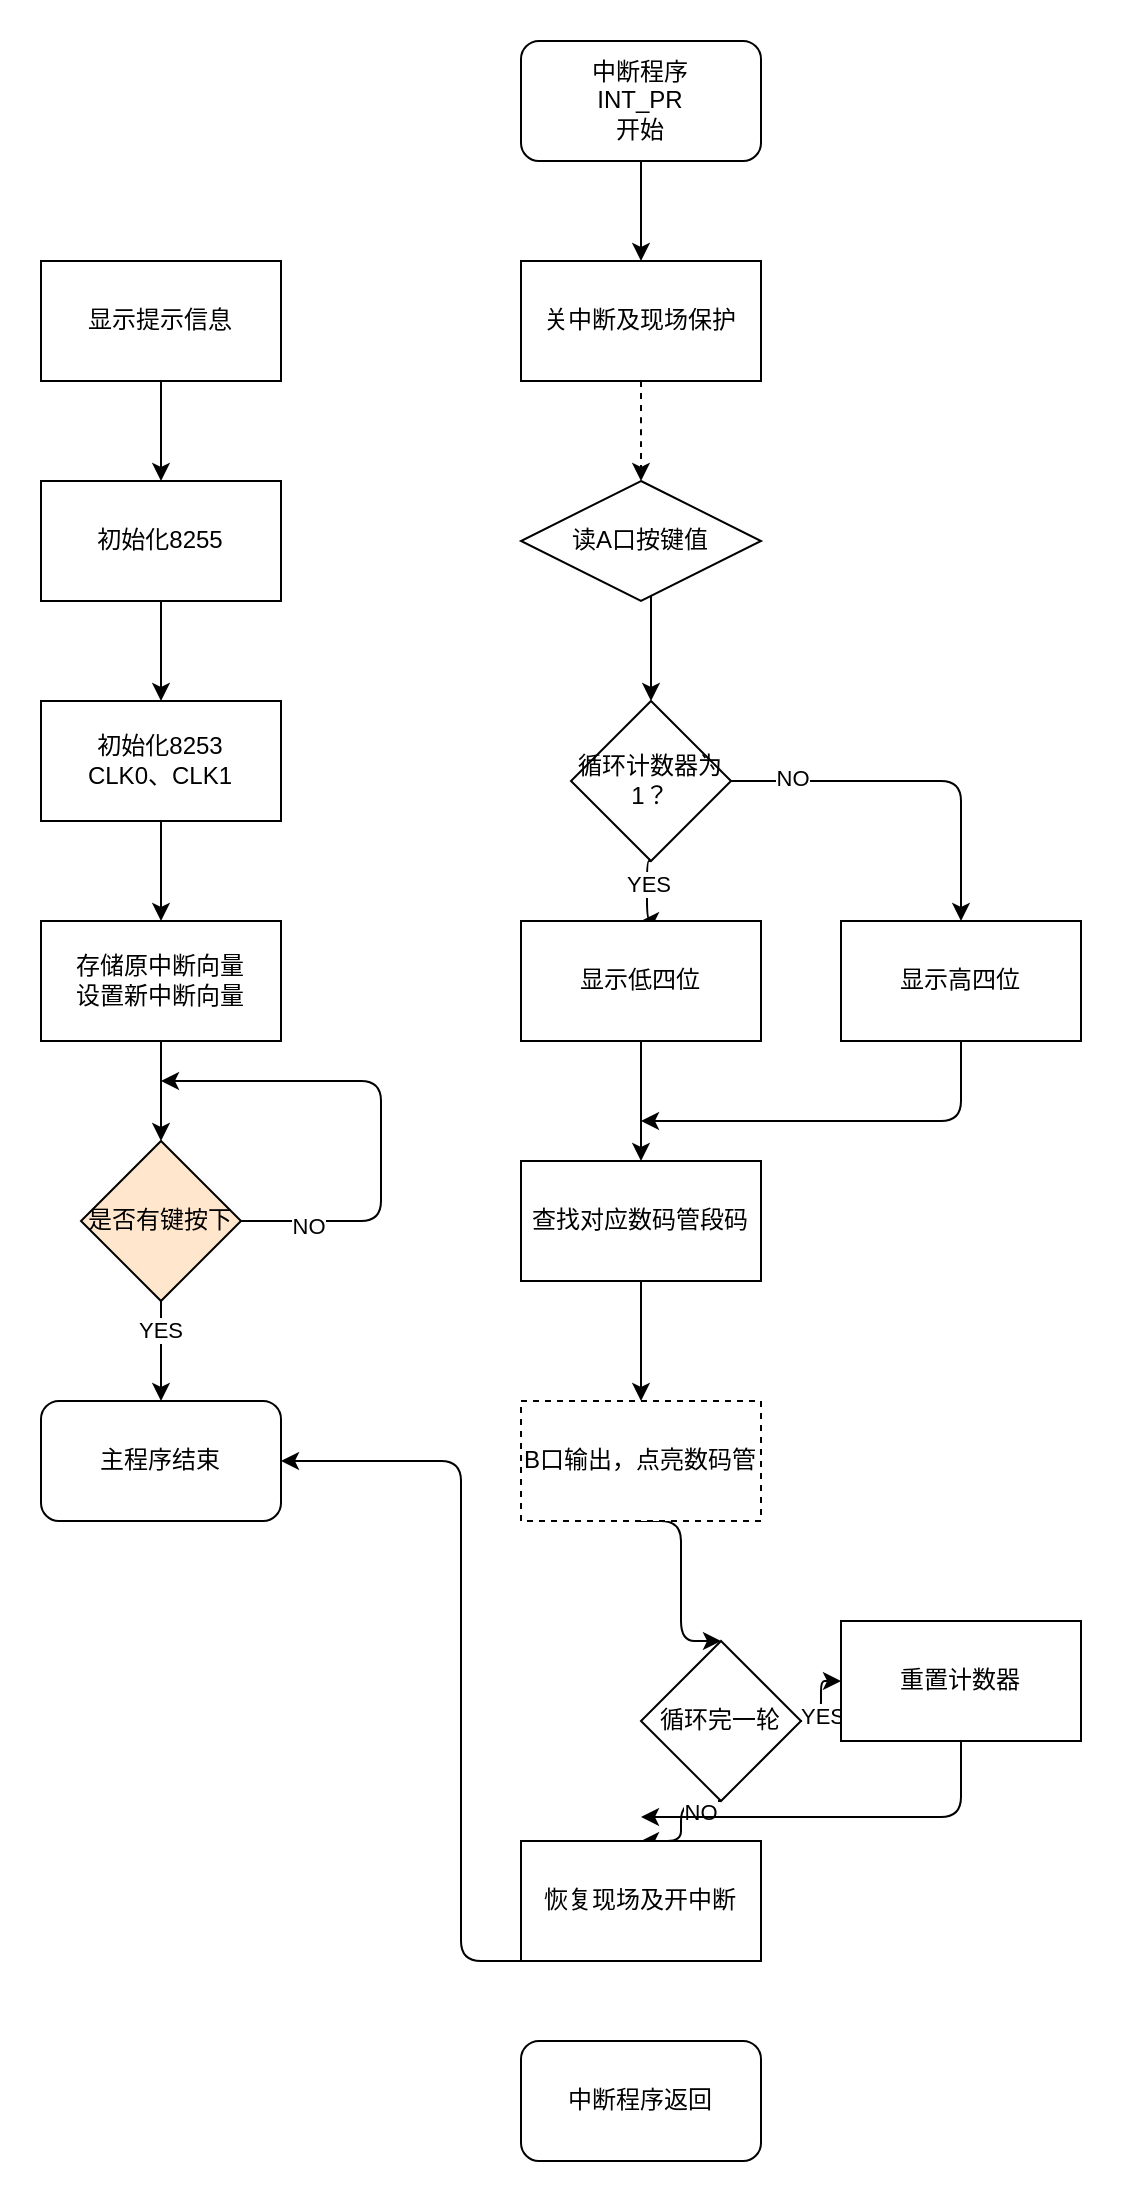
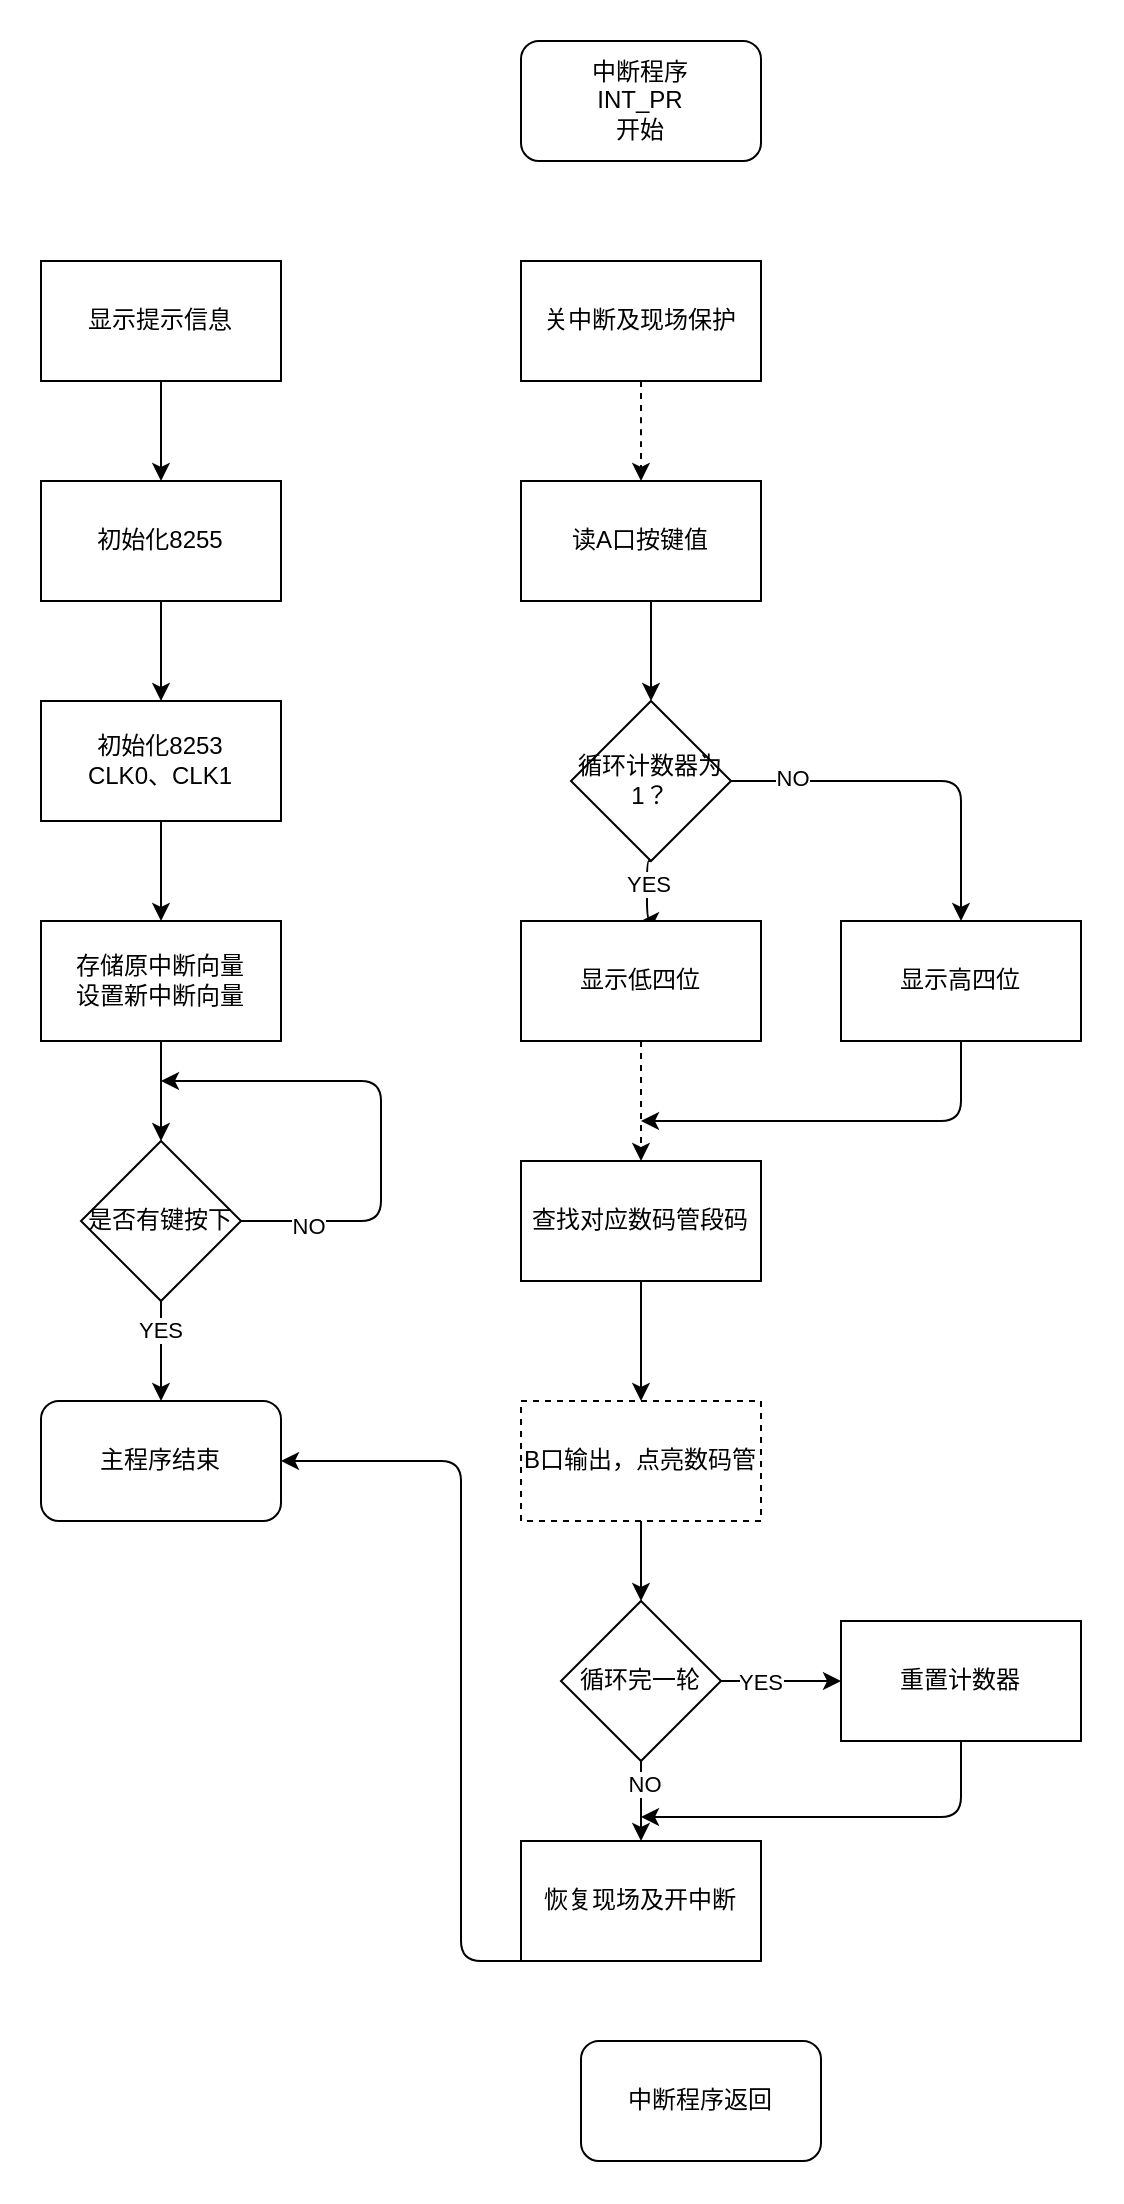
  <mxCell id="0" />
  <mxCell id="1" parent="0" />
  <mxCell id="2" value="" style="edgeStyle=orthogonalEdgeStyle;orthogonalLoop=1;jettySize=auto;html=1;noEdgeStyle=1;orthogonal=1;" parent="1" source="3" target="5" edge="1"><mxGeometry relative="1" as="geometry" /></mxCell>
  <mxCell id="3" value="显示提示信息" style="whiteSpace=wrap;html=1;" parent="1" vertex="1"><mxGeometry x="20" y="130" width="120" height="60" as="geometry" /></mxCell>
  <mxCell id="4" value="" style="edgeStyle=orthogonalEdgeStyle;orthogonalLoop=1;jettySize=auto;html=1;noEdgeStyle=1;orthogonal=1;" parent="1" source="5" target="7" edge="1"><mxGeometry relative="1" as="geometry" /></mxCell>
  <mxCell id="5" value="初始化8255" style="whiteSpace=wrap;html=1;" parent="1" vertex="1"><mxGeometry x="20" y="240" width="120" height="60" as="geometry" /></mxCell>
  <mxCell id="6" value="" style="edgeStyle=orthogonalEdgeStyle;orthogonalLoop=1;jettySize=auto;html=1;noEdgeStyle=1;orthogonal=1;" parent="1" source="7" target="9" edge="1"><mxGeometry relative="1" as="geometry" /></mxCell>
  <mxCell id="7" value="初始化8253&lt;br&gt;CLK0、CLK1" style="whiteSpace=wrap;html=1;" parent="1" vertex="1"><mxGeometry x="20" y="350" width="120" height="60" as="geometry" /></mxCell>
  <mxCell id="8" value="" style="edgeStyle=orthogonalEdgeStyle;orthogonalLoop=1;jettySize=auto;html=1;noEdgeStyle=1;orthogonal=1;" parent="1" source="9" target="12" edge="1"><mxGeometry relative="1" as="geometry" /></mxCell>
  <mxCell id="9" value="存储原中断向量&lt;br&gt;设置新中断向量" style="whiteSpace=wrap;html=1;" parent="1" vertex="1"><mxGeometry x="20" y="460" width="120" height="60" as="geometry" /></mxCell>
  <mxCell id="10" style="edgeStyle=orthogonalEdgeStyle;orthogonalLoop=1;jettySize=auto;html=1;exitDx=0;exitDy=0;entryDx=0;entryDy=0;noEdgeStyle=1;orthogonal=1;" parent="1" source="12" target="13" edge="1"><mxGeometry relative="1" as="geometry" /></mxCell>
  <mxCell id="11" value="YES" style="edgeLabel;html=1;align=center;verticalAlign=middle;resizable=0;points=[];" parent="10" vertex="1" connectable="0"><mxGeometry x="-0.439" y="-1" relative="1" as="geometry"><mxPoint as="offset" /></mxGeometry></mxCell>
- <mxCell id="12" value="是否有键按下" style="rhombus;whiteSpace=wrap;html=1;fillColor=#ffe6cc;" parent="1" vertex="1"><mxGeometry x="40" y="570" width="80" height="80" as="geometry" /></mxCell>
+ <mxCell id="12" value="是否有键按下" style="rhombus;whiteSpace=wrap;html=1;" parent="1" vertex="1"><mxGeometry x="40" y="570" width="80" height="80" as="geometry" /></mxCell>
  <mxCell id="13" value="主程序结束" style="whiteSpace=wrap;html=1;rounded=1;" parent="1" vertex="1"><mxGeometry x="20" y="700" width="120" height="60" as="geometry" /></mxCell>
  <mxCell id="14" value="" style="endArrow=classic;html=1;exitX=1;exitY=0.5;exitDx=0;exitDy=0;edgeStyle=elbowEdgeStyle;" parent="1" source="12" edge="1"><mxGeometry width="50" height="50" relative="1" as="geometry"><mxPoint x="170" y="540" as="sourcePoint" /><mxPoint x="80" y="540" as="targetPoint" /><Array as="points"><mxPoint x="190" y="580" /></Array></mxGeometry></mxCell>
  <mxCell id="15" value="NO" style="edgeLabel;html=1;align=center;verticalAlign=middle;resizable=0;points=[];" parent="14" vertex="1" connectable="0"><mxGeometry x="-0.734" y="-2" relative="1" as="geometry"><mxPoint as="offset" /></mxGeometry></mxCell>
- <mxCell id="16" style="edgeStyle=elbowEdgeStyle;orthogonalLoop=1;jettySize=auto;html=1;exitX=0.5;exitY=1;exitDx=0;exitDy=0;entryX=0.5;entryY=0;entryDx=0;entryDy=0;" parent="1" source="17" target="19" edge="1"><mxGeometry relative="1" as="geometry" /></mxCell>
  <mxCell id="17" value="中断程序&lt;br&gt;INT_PR&lt;br&gt;开始" style="whiteSpace=wrap;html=1;rounded=1;" parent="1" vertex="1"><mxGeometry x="260" y="20" width="120" height="60" as="geometry" /></mxCell>
  <mxCell id="18" style="edgeStyle=elbowEdgeStyle;orthogonalLoop=1;jettySize=auto;html=1;exitX=0.5;exitY=1;exitDx=0;exitDy=0;entryX=0.5;entryY=0;entryDx=0;entryDy=0;dashed=1;" parent="1" source="19" target="21" edge="1"><mxGeometry relative="1" as="geometry" /></mxCell>
  <mxCell id="19" value="关中断及现场保护" style="whiteSpace=wrap;html=1;" parent="1" vertex="1"><mxGeometry x="260" y="130" width="120" height="60" as="geometry" /></mxCell>
  <mxCell id="20" value="" style="edgeStyle=elbowEdgeStyle;orthogonalLoop=1;jettySize=auto;html=1;" parent="1" source="21" target="26" edge="1"><mxGeometry relative="1" as="geometry" /></mxCell>
- <mxCell id="21" value="读A口按键值" style="rhombus;whiteSpace=wrap;html=1;" parent="1" vertex="1"><mxGeometry x="260" y="240" width="120" height="60" as="geometry" /></mxCell>
+ <mxCell id="21" value="读A口按键值" style="whiteSpace=wrap;html=1;" parent="1" vertex="1"><mxGeometry x="260" y="240" width="120" height="60" as="geometry" /></mxCell>
  <mxCell id="22" style="edgeStyle=elbowEdgeStyle;orthogonalLoop=1;jettySize=auto;html=1;exitX=0.5;exitY=1;exitDx=0;exitDy=0;entryX=0.5;entryY=0;entryDx=0;entryDy=0;" parent="1" source="26" target="28" edge="1"><mxGeometry relative="1" as="geometry" /></mxCell>
  <mxCell id="23" value="YES" style="edgeLabel;html=1;align=center;verticalAlign=middle;resizable=0;points=[];" parent="22" vertex="1" connectable="0"><mxGeometry x="-0.246" relative="1" as="geometry"><mxPoint as="offset" /></mxGeometry></mxCell>
  <mxCell id="24" style="edgeStyle=elbowEdgeStyle;orthogonalLoop=1;jettySize=auto;html=1;exitX=1;exitY=0.5;exitDx=0;exitDy=0;entryX=0.5;entryY=0;entryDx=0;entryDy=0;" parent="1" source="26" target="30" edge="1"><mxGeometry relative="1" as="geometry"><Array as="points"><mxPoint x="480" y="410" /></Array></mxGeometry></mxCell>
  <mxCell id="25" value="NO" style="edgeLabel;html=1;align=center;verticalAlign=middle;resizable=0;points=[];" parent="24" vertex="1" connectable="0"><mxGeometry x="-0.673" y="2" relative="1" as="geometry"><mxPoint as="offset" /></mxGeometry></mxCell>
  <mxCell id="26" value="循环计数器为1？" style="rhombus;whiteSpace=wrap;html=1;" parent="1" vertex="1"><mxGeometry x="285" y="350" width="80" height="80" as="geometry" /></mxCell>
- <mxCell id="27" style="edgeStyle=elbowEdgeStyle;orthogonalLoop=1;jettySize=auto;html=1;exitX=0.5;exitY=1;exitDx=0;exitDy=0;entryX=0.5;entryY=0;entryDx=0;entryDy=0;" parent="1" source="28" target="32" edge="1"><mxGeometry relative="1" as="geometry" /></mxCell>
+ <mxCell id="27" style="edgeStyle=elbowEdgeStyle;orthogonalLoop=1;jettySize=auto;html=1;exitX=0.5;exitY=1;exitDx=0;exitDy=0;entryX=0.5;entryY=0;entryDx=0;entryDy=0;dashed=1;" parent="1" source="28" target="32" edge="1"><mxGeometry relative="1" as="geometry" /></mxCell>
  <mxCell id="28" value="显示低四位" style="whiteSpace=wrap;html=1;" parent="1" vertex="1"><mxGeometry x="260" y="460" width="120" height="60" as="geometry" /></mxCell>
  <mxCell id="29" style="edgeStyle=elbowEdgeStyle;orthogonalLoop=1;jettySize=auto;html=1;exitX=0.5;exitY=1;exitDx=0;exitDy=0;" parent="1" source="30" edge="1"><mxGeometry relative="1" as="geometry"><mxPoint x="320" y="560" as="targetPoint" /><Array as="points"><mxPoint x="480" y="550" /><mxPoint x="450" y="550" /></Array></mxGeometry></mxCell>
  <mxCell id="30" value="显示高四位" style="whiteSpace=wrap;html=1;" parent="1" vertex="1"><mxGeometry x="420" y="460" width="120" height="60" as="geometry" /></mxCell>
  <mxCell id="31" style="edgeStyle=elbowEdgeStyle;orthogonalLoop=1;jettySize=auto;html=1;exitX=0.5;exitY=1;exitDx=0;exitDy=0;entryX=0.5;entryY=0;entryDx=0;entryDy=0;" parent="1" source="32" target="34" edge="1"><mxGeometry relative="1" as="geometry" /></mxCell>
  <mxCell id="32" value="查找对应数码管段码" style="whiteSpace=wrap;html=1;" parent="1" vertex="1"><mxGeometry x="260" y="580" width="120" height="60" as="geometry" /></mxCell>
  <mxCell id="33" style="edgeStyle=elbowEdgeStyle;orthogonalLoop=1;jettySize=auto;html=1;exitX=0.5;exitY=1;exitDx=0;exitDy=0;entryX=0.5;entryY=0;entryDx=0;entryDy=0;" parent="1" source="34" target="39" edge="1"><mxGeometry relative="1" as="geometry" /></mxCell>
  <mxCell id="34" value="B口输出，点亮数码管" style="whiteSpace=wrap;html=1;dashed=1;" parent="1" vertex="1"><mxGeometry x="260" y="700" width="120" height="60" as="geometry" /></mxCell>
  <mxCell id="35" style="edgeStyle=elbowEdgeStyle;orthogonalLoop=1;jettySize=auto;html=1;exitX=1;exitY=0.5;exitDx=0;exitDy=0;entryX=0;entryY=0.5;entryDx=0;entryDy=0;" parent="1" source="39" target="41" edge="1"><mxGeometry relative="1" as="geometry" /></mxCell>
  <mxCell id="36" value="YES" style="edgeLabel;html=1;align=center;verticalAlign=middle;resizable=0;points=[];" vertex="1" connectable="0" parent="35"><mxGeometry x="-0.372" relative="1" as="geometry"><mxPoint as="offset" /></mxGeometry></mxCell>
  <mxCell id="37" style="edgeStyle=elbowEdgeStyle;orthogonalLoop=1;jettySize=auto;html=1;exitX=0.5;exitY=1;exitDx=0;exitDy=0;entryX=0.5;entryY=0;entryDx=0;entryDy=0;" parent="1" source="39" target="43" edge="1"><mxGeometry relative="1" as="geometry" /></mxCell>
  <mxCell id="38" value="NO" style="edgeLabel;html=1;align=center;verticalAlign=middle;resizable=0;points=[];" vertex="1" connectable="0" parent="37"><mxGeometry x="-0.648" y="1" relative="1" as="geometry"><mxPoint y="4" as="offset" /></mxGeometry></mxCell>
- <mxCell id="39" value="循环完一轮" style="rhombus;whiteSpace=wrap;html=1;" parent="1" vertex="1"><mxGeometry x="320" y="820" width="80" height="80" as="geometry" /></mxCell>
+ <mxCell id="39" value="循环完一轮" style="rhombus;whiteSpace=wrap;html=1;" parent="1" vertex="1"><mxGeometry x="280" y="800" width="80" height="80" as="geometry" /></mxCell>
  <mxCell id="40" style="edgeStyle=elbowEdgeStyle;orthogonalLoop=1;jettySize=auto;html=1;exitX=0.5;exitY=1;exitDx=0;exitDy=0;" parent="1" source="41" edge="1"><mxGeometry relative="1" as="geometry"><mxPoint x="320" y="908" as="targetPoint" /><Array as="points"><mxPoint x="480" y="890" /></Array></mxGeometry></mxCell>
  <mxCell id="41" value="重置计数器" style="whiteSpace=wrap;html=1;" parent="1" vertex="1"><mxGeometry x="420" y="810" width="120" height="60" as="geometry" /></mxCell>
  <mxCell id="42" style="edgeStyle=elbowEdgeStyle;orthogonalLoop=1;jettySize=auto;html=1;exitX=0.5;exitY=1;exitDx=0;exitDy=0;" parent="1" source="43" target="13" edge="1"><mxGeometry relative="1" as="geometry" /></mxCell>
  <mxCell id="43" value="恢复现场及开中断" style="whiteSpace=wrap;html=1;" parent="1" vertex="1"><mxGeometry x="260" y="920" width="120" height="60" as="geometry" /></mxCell>
- <mxCell id="44" value="中断程序返回" style="whiteSpace=wrap;html=1;rounded=1;glass=0;shadow=0;sketch=0;" parent="1" vertex="1"><mxGeometry x="260" y="1020" width="120" height="60" as="geometry" /></mxCell>
+ <mxCell id="44" value="中断程序返回" style="whiteSpace=wrap;html=1;rounded=1;glass=0;shadow=0;sketch=0;" parent="1" vertex="1"><mxGeometry x="290" y="1020" width="120" height="60" as="geometry" /></mxCell>
